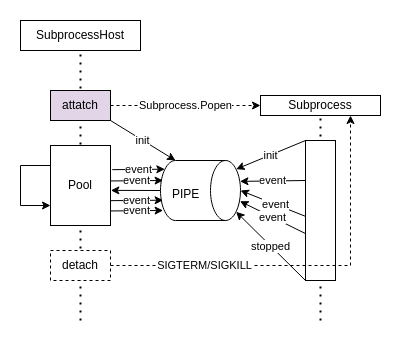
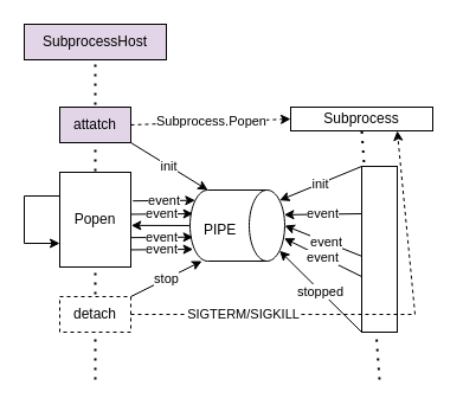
  <mxCell id="0" />
  <mxCell id="1" parent="0" />
- <mxCell id="2" value="SubprocessHost" style="rounded=0;whiteSpace=wrap;html=1;" parent="1" vertex="1"><mxGeometry x="20" y="20" width="120" height="30" as="geometry" /></mxCell>
+ <mxCell id="2" value="SubprocessHost" style="rounded=0;whiteSpace=wrap;html=1;fillColor=#e1d5e7;" parent="1" vertex="1"><mxGeometry x="20" y="20" width="120" height="30" as="geometry" /></mxCell>
  <mxCell id="3" value="" style="endArrow=none;dashed=1;html=1;dashPattern=1 3;strokeWidth=2;entryX=0.5;entryY=1;entryDx=0;entryDy=0;" parent="1" target="2" edge="1"><mxGeometry width="50" height="50" relative="1" as="geometry"><mxPoint x="80" y="320" as="sourcePoint" /><mxPoint x="260" y="430" as="targetPoint" /></mxGeometry></mxCell>
- <mxCell id="4" value="Subprocess" style="rounded=0;whiteSpace=wrap;html=1;" parent="1" vertex="1"><mxGeometry x="260" y="95" width="120" height="20" as="geometry" /></mxCell>
+ <mxCell id="4" value="Subprocess" style="rounded=0;whiteSpace=wrap;html=1;" parent="1" vertex="1"><mxGeometry x="245" y="90" width="120" height="20" as="geometry" /></mxCell>
  <mxCell id="5" value="" style="endArrow=none;dashed=1;html=1;dashPattern=1 3;strokeWidth=2;entryX=0.5;entryY=1;entryDx=0;entryDy=0;" parent="1" target="4" edge="1"><mxGeometry width="50" height="50" relative="1" as="geometry"><mxPoint x="320" y="320" as="sourcePoint" /><mxPoint x="320" y="130" as="targetPoint" /></mxGeometry></mxCell>
  <mxCell id="6" value="Subprocess.Popen" style="edgeStyle=none;html=1;dashed=1;entryX=0;entryY=0.5;entryDx=0;entryDy=0;exitX=1;exitY=0.5;exitDx=0;exitDy=0;" parent="1" source="7" target="4" edge="1"><mxGeometry relative="1" as="geometry"><mxPoint x="270" y="120" as="targetPoint" /><mxPoint x="120" y="110" as="sourcePoint" /></mxGeometry></mxCell>
  <mxCell id="7" value="attatch" style="rounded=0;whiteSpace=wrap;html=1;fillColor=#e1d5e7;" parent="1" vertex="1"><mxGeometry x="50" y="90" width="60" height="30" as="geometry" /></mxCell>
  <mxCell id="8" value="init" style="edgeStyle=none;html=1;exitX=0;exitY=0;exitDx=0;exitDy=0;entryX=0.145;entryY=0;entryDx=0;entryDy=4.35;entryPerimeter=0;" parent="1" source="11" target="13" edge="1"><mxGeometry relative="1" as="geometry" /></mxCell>
  <mxCell id="9" value="event" style="edgeStyle=none;html=1;exitX=0.167;exitY=0.556;exitDx=0;exitDy=0;entryX=0.5;entryY=0;entryDx=0;entryDy=0;entryPerimeter=0;exitPerimeter=0;" parent="1" source="11" target="13" edge="1"><mxGeometry relative="1" as="geometry" /></mxCell>
  <mxCell id="10" value="stopped" style="edgeStyle=none;html=1;exitX=0;exitY=1;exitDx=0;exitDy=0;entryX=0.855;entryY=0;entryDx=0;entryDy=4.35;entryPerimeter=0;" parent="1" source="11" target="13" edge="1"><mxGeometry relative="1" as="geometry" /></mxCell>
  <mxCell id="11" value="" style="rounded=0;whiteSpace=wrap;html=1;" parent="1" vertex="1"><mxGeometry x="305" y="140" width="30" height="140" as="geometry" /></mxCell>
  <mxCell id="12" style="edgeStyle=none;html=1;exitX=0.5;exitY=1;exitDx=0;exitDy=0;exitPerimeter=0;entryX=1.006;entryY=0.561;entryDx=0;entryDy=0;entryPerimeter=0;" parent="1" source="13" target="18" edge="1"><mxGeometry relative="1" as="geometry" /></mxCell>
  <mxCell id="13" value="" style="shape=cylinder3;whiteSpace=wrap;html=1;boundedLbl=1;backgroundOutline=1;size=15;rotation=90;" parent="1" vertex="1"><mxGeometry x="170" y="150" width="60" height="80" as="geometry" /></mxCell>
  <mxCell id="14" value="&lt;span style=&quot;color: rgb(0, 0, 0); font-family: Helvetica; font-size: 12px; font-style: normal; font-variant-ligatures: normal; font-variant-caps: normal; font-weight: 400; letter-spacing: normal; orphans: 2; text-align: center; text-indent: 0px; text-transform: none; widows: 2; word-spacing: 0px; -webkit-text-stroke-width: 0px; background-color: rgb(255, 255, 255); text-decoration-thickness: initial; text-decoration-style: initial; text-decoration-color: initial; float: none; display: inline !important;&quot;&gt;PIPE&lt;/span&gt;" style="text;whiteSpace=wrap;html=1;" parent="1" vertex="1"><mxGeometry x="170" y="180" width="60" height="40" as="geometry" /></mxCell>
  <mxCell id="15" value="event" style="edgeStyle=none;html=1;entryX=0.679;entryY=0.006;entryDx=0;entryDy=0;entryPerimeter=0;exitX=0.002;exitY=0.665;exitDx=0;exitDy=0;exitPerimeter=0;" parent="1" source="11" target="13" edge="1"><mxGeometry relative="1" as="geometry"><mxPoint x="300" y="200" as="sourcePoint" /><mxPoint x="250" y="200" as="targetPoint" /></mxGeometry></mxCell>
  <mxCell id="16" value="event" style="edgeStyle=none;html=1;entryX=0.679;entryY=0.006;entryDx=0;entryDy=0;entryPerimeter=0;exitX=0.002;exitY=0.665;exitDx=0;exitDy=0;exitPerimeter=0;" parent="1" edge="1"><mxGeometry relative="1" as="geometry"><mxPoint x="305" y="180" as="sourcePoint" /><mxPoint x="239.46" y="180.89" as="targetPoint" /></mxGeometry></mxCell>
  <mxCell id="17" value="event" style="edgeStyle=none;rounded=0;html=1;exitX=1.029;exitY=0.302;exitDx=0;exitDy=0;entryX=0.145;entryY=1;entryDx=0;entryDy=-4.35;entryPerimeter=0;exitPerimeter=0;" parent="1" source="18" target="13" edge="1"><mxGeometry relative="1" as="geometry" /></mxCell>
- <mxCell id="18" value="Pool" style="rounded=0;whiteSpace=wrap;html=1;" parent="1" vertex="1"><mxGeometry x="50" y="145" width="60" height="80" as="geometry" /></mxCell>
+ <mxCell id="18" value="Popen" style="rounded=0;whiteSpace=wrap;html=1;" parent="1" vertex="1"><mxGeometry x="50" y="145" width="60" height="80" as="geometry" /></mxCell>
  <mxCell id="19" style="edgeStyle=none;html=1;exitX=0;exitY=0.25;exitDx=0;exitDy=0;entryX=0;entryY=0.75;entryDx=0;entryDy=0;rounded=0;" parent="1" source="18" target="18" edge="1"><mxGeometry relative="1" as="geometry"><Array as="points"><mxPoint x="20" y="165" /><mxPoint x="20" y="205" /></Array></mxGeometry></mxCell>
  <mxCell id="20" value="detach" style="rounded=0;whiteSpace=wrap;html=1;dashed=1;" parent="1" vertex="1"><mxGeometry x="50" y="250" width="60" height="30" as="geometry" /></mxCell>
  <mxCell id="21" value="event" style="edgeStyle=none;rounded=0;html=1;exitX=1.029;exitY=0.302;exitDx=0;exitDy=0;entryX=0.145;entryY=1;entryDx=0;entryDy=-4.35;entryPerimeter=0;exitPerimeter=0;" parent="1" edge="1"><mxGeometry relative="1" as="geometry"><mxPoint x="110" y="180.46" as="sourcePoint" /><mxPoint x="162.61" y="180" as="targetPoint" /></mxGeometry></mxCell>
  <mxCell id="22" value="event" style="edgeStyle=none;rounded=0;html=1;exitX=1.029;exitY=0.302;exitDx=0;exitDy=0;entryX=0.145;entryY=1;entryDx=0;entryDy=-4.35;entryPerimeter=0;exitPerimeter=0;" parent="1" edge="1"><mxGeometry relative="1" as="geometry"><mxPoint x="110" y="200.17" as="sourcePoint" /><mxPoint x="162.61" y="199.71" as="targetPoint" /></mxGeometry></mxCell>
  <mxCell id="23" value="event" style="edgeStyle=none;rounded=0;html=1;exitX=1.029;exitY=0.302;exitDx=0;exitDy=0;entryX=0.145;entryY=1;entryDx=0;entryDy=-4.35;entryPerimeter=0;exitPerimeter=0;" parent="1" edge="1"><mxGeometry relative="1" as="geometry"><mxPoint x="110" y="210.46" as="sourcePoint" /><mxPoint x="162.61" y="210" as="targetPoint" /></mxGeometry></mxCell>
  <mxCell id="24" value="SIGTERM/SIGKILL" style="edgeStyle=none;rounded=0;html=1;exitX=1;exitY=0.5;exitDx=0;exitDy=0;entryX=0.75;entryY=1;entryDx=0;entryDy=0;dashed=1;" parent="1" source="20" target="4" edge="1"><mxGeometry x="-0.52" relative="1" as="geometry"><Array as="points"><mxPoint x="350" y="265" /></Array><mxPoint as="offset" /></mxGeometry></mxCell>
  <mxCell id="25" value="init" style="edgeStyle=none;html=1;exitX=1;exitY=1;exitDx=0;exitDy=0;entryX=0;entryY=1;entryDx=0;entryDy=-15;entryPerimeter=0;" edge="1" parent="1" source="7" target="13"><mxGeometry relative="1" as="geometry"><mxPoint x="315" y="150" as="sourcePoint" /><mxPoint x="245.65" y="178.7" as="targetPoint" /></mxGeometry></mxCell>
+ <mxCell id="26" value="stop" style="edgeStyle=none;html=1;exitX=1;exitY=0;exitDx=0;exitDy=0;entryX=0;entryY=1;entryDx=0;entryDy=0;" edge="1" parent="1" source="20" target="14"><mxGeometry relative="1" as="geometry"><mxPoint x="315" y="290" as="sourcePoint" /><mxPoint x="245.65" y="221.3" as="targetPoint" /></mxGeometry></mxCell>
